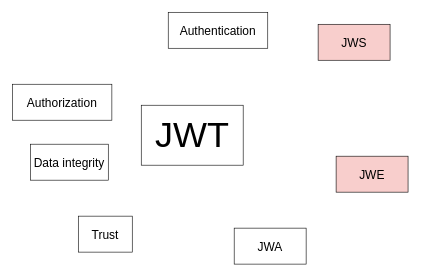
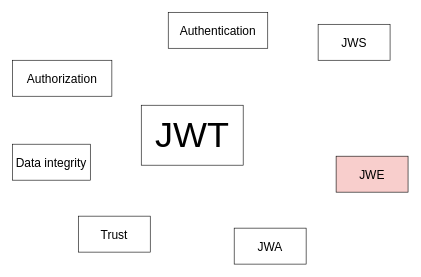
  <mxCell id="0" />
  <mxCell id="1" parent="0" />
  <mxCell id="2" value="&lt;font style=&quot;font-size: 60px;&quot;&gt;JWT&lt;/font&gt;" style="rounded=0;whiteSpace=wrap;html=1;" vertex="1" parent="1"><mxGeometry x="235" y="175" width="170" height="100" as="geometry" /></mxCell>
- <mxCell id="3" value="JWS" style="rounded=0;whiteSpace=wrap;html=1;fontSize=20;fontColor=default;labelBorderColor=none;labelBackgroundColor=none;fillColor=#f8cecc;" vertex="1" parent="1"><mxGeometry x="530" y="40" width="120" height="60" as="geometry" /></mxCell>
+ <mxCell id="3" value="JWS" style="rounded=0;whiteSpace=wrap;html=1;fontSize=20;fontColor=default;labelBorderColor=none;labelBackgroundColor=none;" vertex="1" parent="1"><mxGeometry x="530" y="40" width="120" height="60" as="geometry" /></mxCell>
  <mxCell id="4" value="JWE" style="rounded=0;whiteSpace=wrap;html=1;fontSize=20;fontColor=default;labelBorderColor=none;labelBackgroundColor=none;fillColor=#f8cecc;" vertex="1" parent="1"><mxGeometry x="560" y="260" width="120" height="60" as="geometry" /></mxCell>
  <mxCell id="5" value="Authentication" style="rounded=0;whiteSpace=wrap;html=1;fontSize=20;fontColor=default;labelBorderColor=none;labelBackgroundColor=none;" vertex="1" parent="1"><mxGeometry x="280" y="20" width="166" height="60" as="geometry" /></mxCell>
- <mxCell id="6" value="Authorization" style="rounded=0;whiteSpace=wrap;html=1;fontSize=20;fontColor=default;labelBorderColor=none;labelBackgroundColor=none;" vertex="1" parent="1"><mxGeometry x="20" y="140" width="166" height="60" as="geometry" /></mxCell>
+ <mxCell id="6" value="Authorization" style="rounded=0;whiteSpace=wrap;html=1;fontSize=20;fontColor=default;labelBorderColor=none;labelBackgroundColor=none;" vertex="1" parent="1"><mxGeometry x="20" y="100" width="166" height="60" as="geometry" /></mxCell>
  <mxCell id="7" value="JWA" style="rounded=0;whiteSpace=wrap;html=1;fontSize=20;fontColor=default;labelBorderColor=none;labelBackgroundColor=none;" vertex="1" parent="1"><mxGeometry x="390" y="380" width="120" height="60" as="geometry" /></mxCell>
- <mxCell id="8" value="Data integrity" style="rounded=0;whiteSpace=wrap;html=1;fontSize=20;fontColor=default;labelBorderColor=none;labelBackgroundColor=none;" vertex="1" parent="1"><mxGeometry x="50" y="240" width="130" height="60" as="geometry" /></mxCell>
- <mxCell id="9" value="Trust" style="rounded=0;whiteSpace=wrap;html=1;fontSize=20;fontColor=default;labelBorderColor=none;labelBackgroundColor=none;" vertex="1" parent="1"><mxGeometry x="130" y="360" width="90" height="60" as="geometry" /></mxCell>
+ <mxCell id="8" value="Data integrity" style="rounded=0;whiteSpace=wrap;html=1;fontSize=20;fontColor=default;labelBorderColor=none;labelBackgroundColor=none;" vertex="1" parent="1"><mxGeometry x="20" y="240" width="130" height="60" as="geometry" /></mxCell>
+ <mxCell id="9" value="Trust" style="rounded=0;whiteSpace=wrap;html=1;fontSize=20;fontColor=default;labelBorderColor=none;labelBackgroundColor=none;" vertex="1" parent="1"><mxGeometry x="130" y="360" width="120" height="60" as="geometry" /></mxCell>
